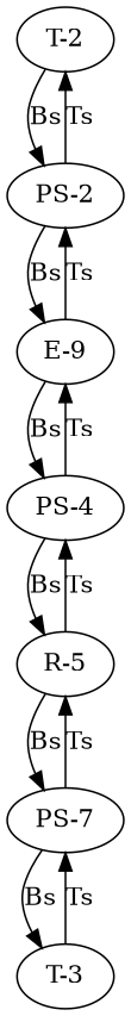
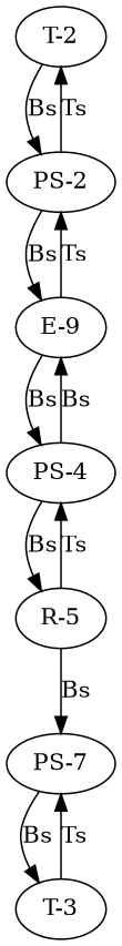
  digraph {
    n1 [label="T-2"]
    n2 [label="PS-2"]
    n3 [label="E-9"]
    n4 [label="PS-4"]
    n5 [label="R-5"]
    n6 [label="T-3"]
    n7 [label="PS-7"]
    n1 -> n2 [label=Bs]
    n2 -> n1 [label=Ts]
    n2 -> n3 [label=Bs]
    n3 -> n2 [label=Ts]
    n3 -> n4 [label=Bs]
-   n4 -> n3 [label=Ts]
+   n4 -> n3 [label=Bs]
    n4 -> n5 [label=Bs]
    n5 -> n4 [label=Ts]
    n5 -> n7 [label=Bs]
    n6 -> n7 [label=Ts]
-   n7 -> n5 [label=Ts]
    n7 -> n6 [label=Bs]
  }
